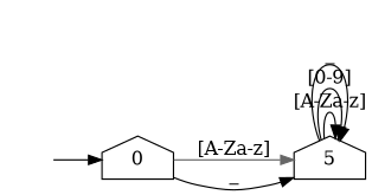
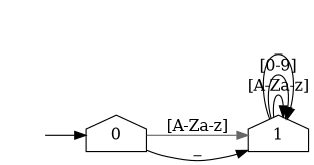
  digraph {
    rankdir=LR
    node [shape=house]
    edge [color=black]
    s [shape=circle style=invis]
    0
-   1 [label=5]
+   1
    s -> 0
    0 -> 1 [label="[A-Za-z]" color=gray40]
    0 -> 1 [label=_]
    1 -> 1 [label="[A-Za-z]"]
    1 -> 1 [label="[0-9]"]
    1 -> 1 [label=_]
  }
